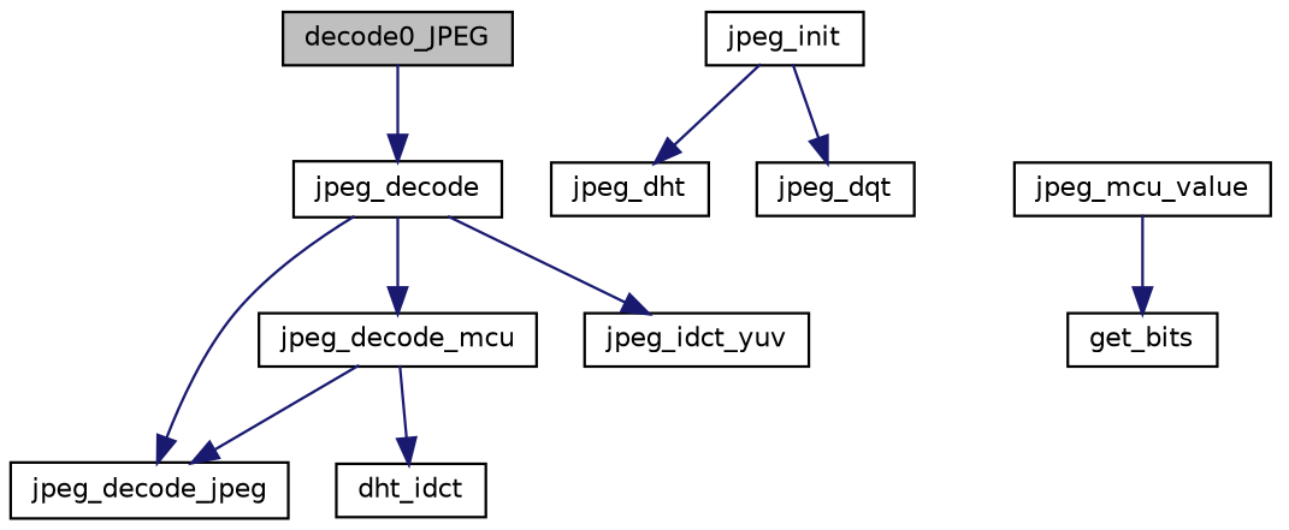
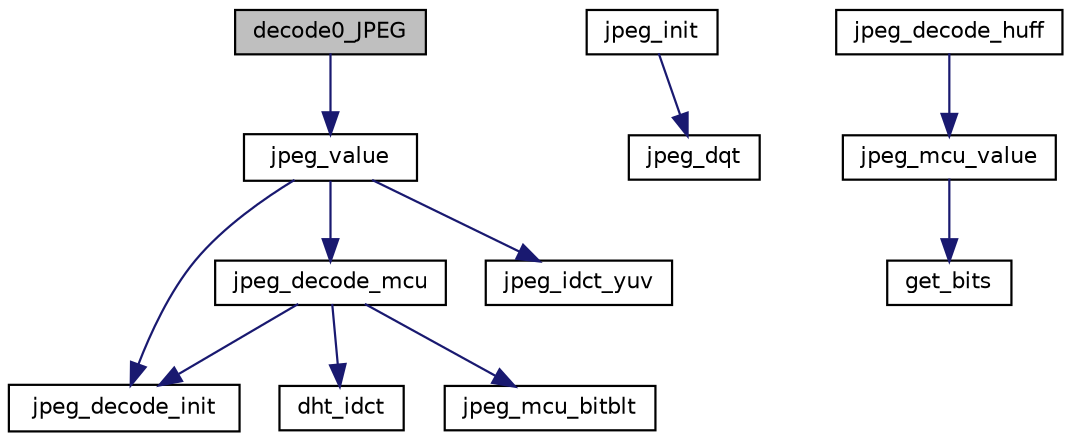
  digraph {
    rankdir=TB
    node [color=black fillcolor=white fontname=Helvetica fontsize=10 shape=record style=filled]
    edge [color=midnightblue fontname=Helvetica fontsize=10 labelfontname=Helvetica labelfontsize=10 style=solid]
    n1 [fillcolor=grey75 fontcolor=black height=0.2 label=decode0_JPEG width=0.4]
-   n2 [height=0.2 label=jpeg_decode width=0.4]
-   n3 [height=0.2 label=jpeg_decode_jpeg width=0.4]
+   n2 [height=0.2 label=jpeg_value width=0.4]
+   n3 [height=0.2 label=jpeg_decode_init width=0.4]
    n4 [height=0.2 label=jpeg_decode_mcu width=0.4]
    n5 [height=0.2 label=jpeg_idct_yuv width=0.4]
    n6 [height=0.2 label=jpeg_init width=0.4]
-   n7 [height=0.2 label=jpeg_dht width=0.4]
    n8 [height=0.2 label=jpeg_dqt width=0.4]
    n9 [height=0.2 label=dht_idct width=0.4]
+   n10 [height=0.2 label=jpeg_mcu_bitblt width=0.4]
+   n11 [height=0.2 label=jpeg_decode_huff width=0.4]
    n12 [height=0.2 label=jpeg_mcu_value width=0.4]
    n13 [height=0.2 label=get_bits width=0.4]
    n1 -> n2
    n2 -> n3
    n2 -> n4
    n2 -> n5
    n4 -> n3
    n4 -> n9
-   n6 -> n7
+   n4 -> n10
    n6 -> n8
+   n11 -> n12
    n12 -> n13
  }
